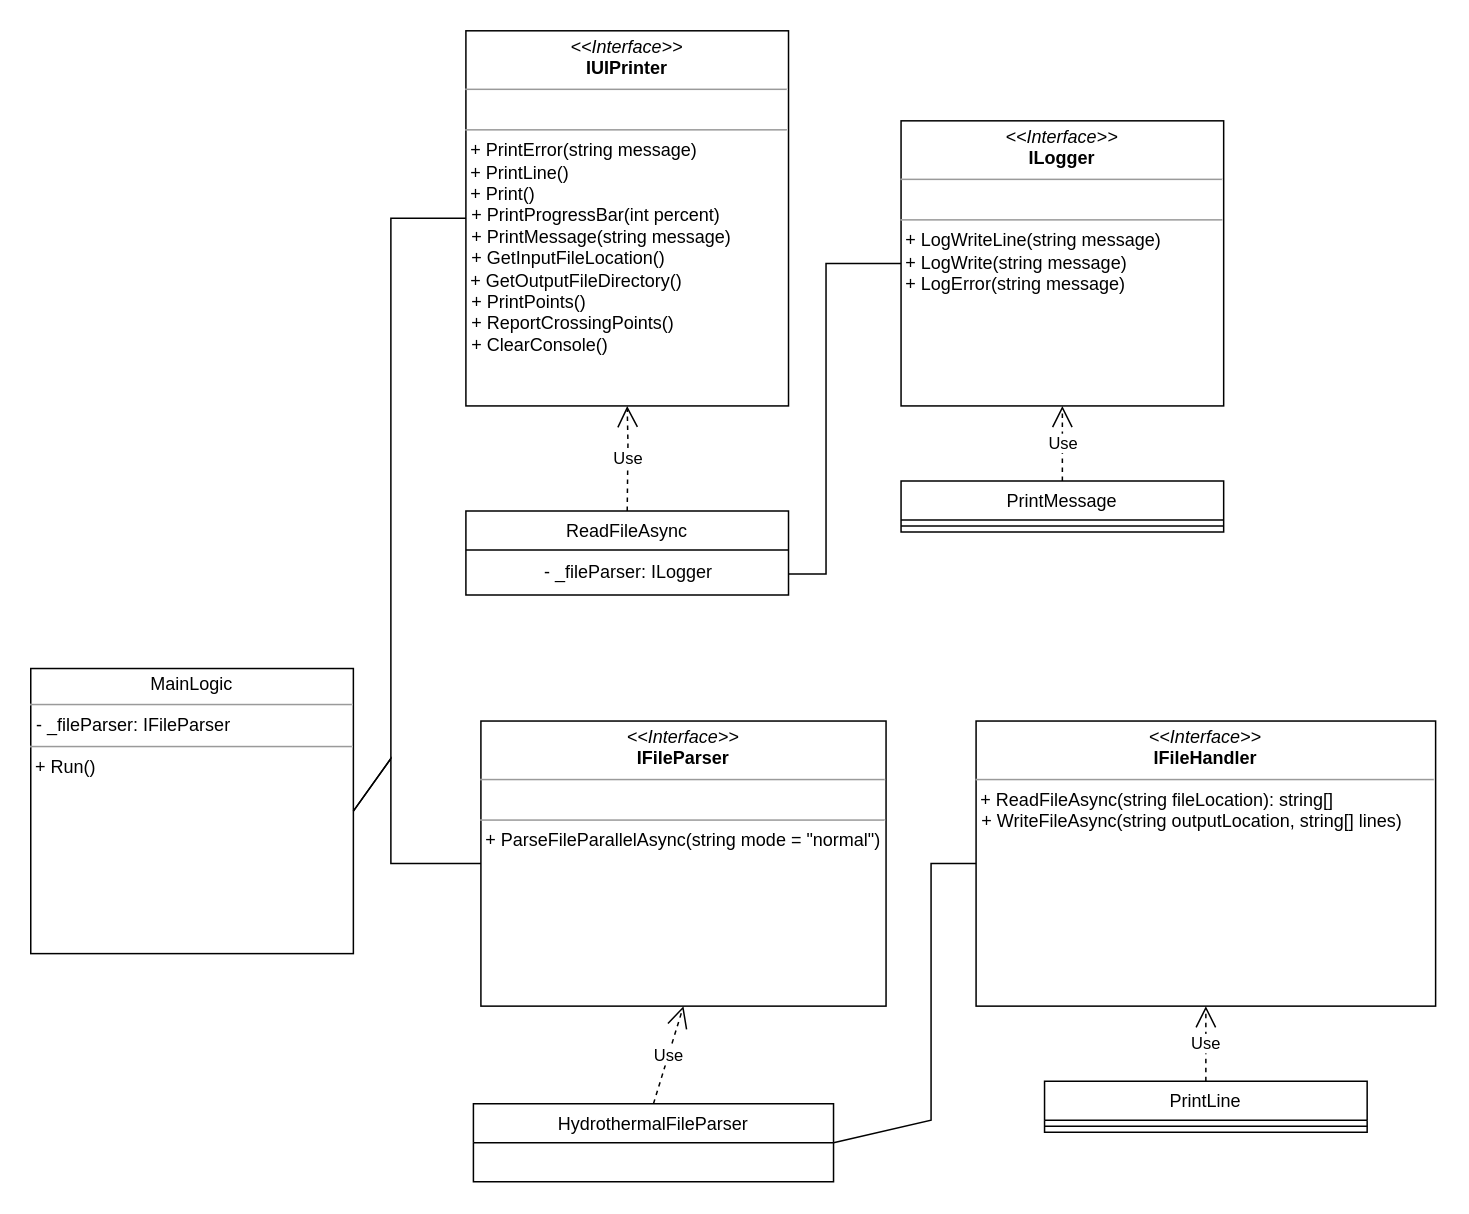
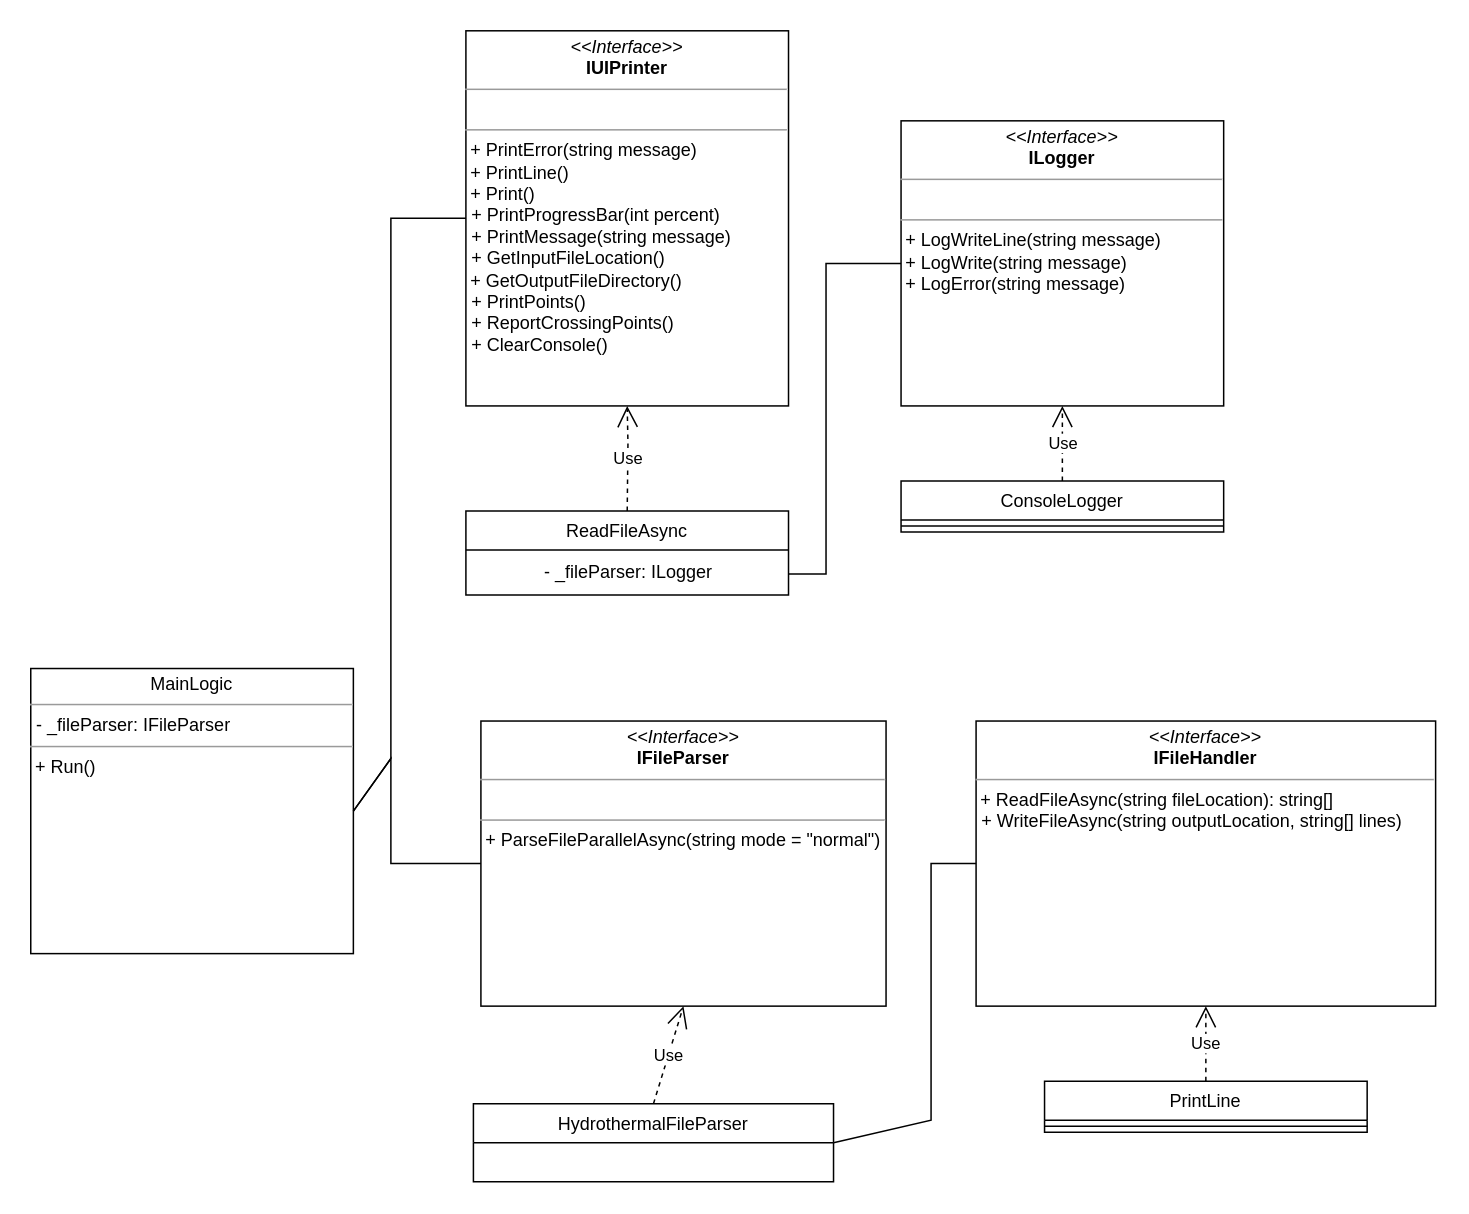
  <mxCell id="0" />
  <mxCell id="1" parent="0" />
  <mxCell id="2" value="&lt;p style=&quot;margin:0px;margin-top:4px;text-align:center;&quot;&gt;&lt;i&gt;&amp;lt;&amp;lt;Interface&amp;gt;&amp;gt;&lt;/i&gt;&lt;br&gt;&lt;b&gt;IFileParser&lt;/b&gt;&lt;br&gt;&lt;/p&gt;&lt;hr size=&quot;1&quot;&gt;&lt;p style=&quot;margin:0px;margin-left:4px;&quot;&gt;&lt;br&gt;&lt;/p&gt;&lt;hr size=&quot;1&quot;&gt;&amp;nbsp;+ ParseFileParallelAsync(string mode = &quot;normal&quot;)" style="verticalAlign=top;align=left;overflow=fill;fontSize=12;fontFamily=Helvetica;html=1;direction=south;" parent="1" vertex="1"><mxGeometry x="320" y="480" width="270" height="190" as="geometry" /></mxCell>
  <mxCell id="3" value="Use" style="endArrow=open;endSize=12;dashed=1;html=1;rounded=0;exitX=0.5;exitY=0;exitDx=0;exitDy=0;entryX=1;entryY=0.5;entryDx=0;entryDy=0;" parent="1" source="20" target="2" edge="1"><mxGeometry width="160" relative="1" as="geometry"><mxPoint x="423.75" y="815" as="sourcePoint" /><mxPoint x="301.25" y="925" as="targetPoint" /><Array as="points" /></mxGeometry></mxCell>
  <mxCell id="4" value="&lt;p style=&quot;margin:0px;margin-top:4px;text-align:center;&quot;&gt;MainLogic&lt;br&gt;&lt;/p&gt;&lt;hr size=&quot;1&quot;&gt;&lt;p style=&quot;margin:0px;margin-left:4px;&quot;&gt;- _fileParser: IFileParser&lt;/p&gt;&lt;hr size=&quot;1&quot;&gt;&amp;nbsp;+ Run()" style="verticalAlign=top;align=left;overflow=fill;fontSize=12;fontFamily=Helvetica;html=1;direction=south;" parent="1" vertex="1"><mxGeometry x="20" y="445" width="215" height="190" as="geometry" /></mxCell>
- <mxCell id="5" value="PrintMessage" style="swimlane;fontStyle=0;align=center;verticalAlign=top;childLayout=stackLayout;horizontal=1;startSize=26;horizontalStack=0;resizeParent=1;resizeParentMax=0;resizeLast=0;collapsible=1;marginBottom=0;" parent="1" vertex="1"><mxGeometry x="600" y="320" width="215" height="34" as="geometry" /></mxCell>
+ <mxCell id="5" value="ConsoleLogger" style="swimlane;fontStyle=0;align=center;verticalAlign=top;childLayout=stackLayout;horizontal=1;startSize=26;horizontalStack=0;resizeParent=1;resizeParentMax=0;resizeLast=0;collapsible=1;marginBottom=0;" parent="1" vertex="1"><mxGeometry x="600" y="320" width="215" height="34" as="geometry" /></mxCell>
  <mxCell id="6" value="" style="line;strokeWidth=1;fillColor=none;align=left;verticalAlign=middle;spacingTop=-1;spacingLeft=3;spacingRight=3;rotatable=0;labelPosition=right;points=[];portConstraint=eastwest;strokeColor=inherit;" parent="5" vertex="1"><mxGeometry y="26" width="215" height="8" as="geometry" /></mxCell>
  <mxCell id="7" value="&lt;p style=&quot;margin:0px;margin-top:4px;text-align:center;&quot;&gt;&lt;i&gt;&amp;lt;&amp;lt;Interface&amp;gt;&amp;gt;&lt;/i&gt;&lt;br&gt;&lt;b&gt;ILogger&lt;/b&gt;&lt;br&gt;&lt;/p&gt;&lt;hr size=&quot;1&quot;&gt;&lt;p style=&quot;margin:0px;margin-left:4px;&quot;&gt;&lt;br&gt;&lt;/p&gt;&lt;hr size=&quot;1&quot;&gt;&amp;nbsp;+ LogWriteLine(string message)&lt;br&gt;&amp;nbsp;+ LogWrite(string message)&lt;br&gt;&amp;nbsp;+ LogError(string message)&lt;br&gt;&amp;nbsp;" style="verticalAlign=top;align=left;overflow=fill;fontSize=12;fontFamily=Helvetica;html=1;direction=south;" parent="1" vertex="1"><mxGeometry x="600" y="80" width="215" height="190" as="geometry" /></mxCell>
  <mxCell id="8" value="Use" style="endArrow=open;endSize=12;dashed=1;html=1;rounded=0;exitX=0.5;exitY=0;exitDx=0;exitDy=0;entryX=1;entryY=0.5;entryDx=0;entryDy=0;" parent="1" source="5" target="7" edge="1"><mxGeometry width="160" relative="1" as="geometry"><mxPoint x="445" y="625" as="sourcePoint" /><mxPoint x="605" y="625" as="targetPoint" /><Array as="points" /></mxGeometry></mxCell>
  <mxCell id="9" value="PrintLine" style="swimlane;fontStyle=0;align=center;verticalAlign=top;childLayout=stackLayout;horizontal=1;startSize=26;horizontalStack=0;resizeParent=1;resizeParentMax=0;resizeLast=0;collapsible=1;marginBottom=0;" parent="1" vertex="1"><mxGeometry x="695.63" y="720" width="215" height="34" as="geometry" /></mxCell>
  <mxCell id="10" value="" style="line;strokeWidth=1;fillColor=none;align=left;verticalAlign=middle;spacingTop=-1;spacingLeft=3;spacingRight=3;rotatable=0;labelPosition=right;points=[];portConstraint=eastwest;strokeColor=inherit;" parent="9" vertex="1"><mxGeometry y="26" width="215" height="8" as="geometry" /></mxCell>
  <mxCell id="11" value="&lt;p style=&quot;margin:0px;margin-top:4px;text-align:center;&quot;&gt;&lt;i&gt;&amp;lt;&amp;lt;Interface&amp;gt;&amp;gt;&lt;/i&gt;&lt;br&gt;&lt;b&gt;IFileHandler&lt;/b&gt;&lt;br&gt;&lt;/p&gt;&lt;hr size=&quot;1&quot;&gt;&lt;p style=&quot;margin:0px;margin-left:4px;&quot;&gt;&lt;/p&gt;&amp;nbsp;+ ReadFileAsync(string fileLocation): string[]&lt;br style=&quot;border-color: var(--border-color);&quot;&gt;&lt;p style=&quot;margin:0px;margin-left:4px;&quot;&gt;+&amp;nbsp;WriteFileAsync(string outputLocation, string[] lines)&lt;/p&gt;" style="verticalAlign=top;align=left;overflow=fill;fontSize=12;fontFamily=Helvetica;html=1;direction=south;" parent="1" vertex="1"><mxGeometry x="650" y="480" width="306.25" height="190" as="geometry" /></mxCell>
  <mxCell id="12" value="Use" style="endArrow=open;endSize=12;dashed=1;html=1;rounded=0;exitX=0.5;exitY=0;exitDx=0;exitDy=0;entryX=1;entryY=0.5;entryDx=0;entryDy=0;" parent="1" source="9" target="11" edge="1"><mxGeometry width="160" relative="1" as="geometry"><mxPoint x="535" y="1105" as="sourcePoint" /><mxPoint x="695" y="1105" as="targetPoint" /><Array as="points" /></mxGeometry></mxCell>
  <mxCell id="13" value="ReadFileAsync" style="swimlane;fontStyle=0;align=center;verticalAlign=top;childLayout=stackLayout;horizontal=1;startSize=26;horizontalStack=0;resizeParent=1;resizeParentMax=0;resizeLast=0;collapsible=1;marginBottom=0;" parent="1" vertex="1"><mxGeometry x="310" y="340" width="215" height="56" as="geometry" /></mxCell>
  <mxCell id="14" value="- _fileParser: ILogger" style="text;html=1;align=center;verticalAlign=middle;resizable=0;points=[];autosize=1;strokeColor=none;fillColor=none;" parent="13" vertex="1"><mxGeometry y="26" width="215" height="30" as="geometry" /></mxCell>
  <mxCell id="15" value="&lt;p style=&quot;margin:0px;margin-top:4px;text-align:center;&quot;&gt;&lt;i&gt;&amp;lt;&amp;lt;Interface&amp;gt;&amp;gt;&lt;/i&gt;&lt;br&gt;&lt;b&gt;IUIPrinter&lt;/b&gt;&lt;br&gt;&lt;/p&gt;&lt;hr size=&quot;1&quot;&gt;&lt;p style=&quot;margin:0px;margin-left:4px;&quot;&gt;&lt;br&gt;&lt;/p&gt;&lt;hr size=&quot;1&quot;&gt;&amp;nbsp;+ PrintError(string message)&lt;br style=&quot;border-color: var(--border-color);&quot;&gt;&amp;nbsp;+ PrintLine()&lt;br&gt;&amp;nbsp;+ Print()&lt;br style=&quot;border-color: var(--border-color);&quot;&gt;&lt;p style=&quot;border-color: var(--border-color); margin: 0px 0px 0px 4px;&quot;&gt;+ PrintProgressBar(int percent)&lt;/p&gt;&lt;p style=&quot;border-color: var(--border-color); margin: 0px 0px 0px 4px;&quot;&gt;+ PrintMessage(string message)&lt;/p&gt;&lt;p style=&quot;border-color: var(--border-color); margin: 0px 0px 0px 4px;&quot;&gt;+ GetInputFileLocation()&lt;br&gt;&lt;/p&gt;&lt;span style=&quot;background-color: initial;&quot;&gt;&amp;nbsp;+ GetOutputFileDirectory()&lt;/span&gt;&lt;br&gt;&lt;p style=&quot;border-color: var(--border-color); margin: 0px 0px 0px 4px;&quot;&gt;+ PrintPoints()&lt;br&gt;&lt;/p&gt;&lt;p style=&quot;border-color: var(--border-color); margin: 0px 0px 0px 4px;&quot;&gt;+ ReportCrossingPoints()&lt;br&gt;&lt;/p&gt;&lt;p style=&quot;border-color: var(--border-color); margin: 0px 0px 0px 4px;&quot;&gt;+ ClearConsole()&lt;br&gt;&lt;/p&gt;&amp;nbsp;" style="verticalAlign=top;align=left;overflow=fill;fontSize=12;fontFamily=Helvetica;html=1;direction=south;" parent="1" vertex="1"><mxGeometry x="310" y="20" width="215" height="250" as="geometry" /></mxCell>
  <mxCell id="16" value="Use" style="endArrow=open;endSize=12;dashed=1;html=1;rounded=0;exitX=0.5;exitY=0;exitDx=0;exitDy=0;entryX=1;entryY=0.5;entryDx=0;entryDy=0;" parent="1" source="13" target="15" edge="1"><mxGeometry width="160" relative="1" as="geometry"><mxPoint x="135" y="425" as="sourcePoint" /><mxPoint x="295" y="425" as="targetPoint" /><Array as="points"><mxPoint x="418" y="295" /></Array></mxGeometry></mxCell>
  <mxCell id="17" value="" style="endArrow=none;html=1;rounded=0;entryX=0.5;entryY=1;entryDx=0;entryDy=0;exitX=1;exitY=0.75;exitDx=0;exitDy=0;" parent="1" source="13" target="7" edge="1"><mxGeometry width="50" height="50" relative="1" as="geometry"><mxPoint x="450" y="400" as="sourcePoint" /><mxPoint x="560" y="600" as="targetPoint" /><Array as="points"><mxPoint x="550" y="382" /><mxPoint x="550" y="375" /><mxPoint x="550" y="175" /></Array></mxGeometry></mxCell>
  <mxCell id="18" value="" style="endArrow=none;html=1;rounded=0;entryX=0.5;entryY=1;entryDx=0;entryDy=0;exitX=0.5;exitY=0;exitDx=0;exitDy=0;" parent="1" source="4" target="15" edge="1"><mxGeometry width="50" height="50" relative="1" as="geometry"><mxPoint x="30" y="332" as="sourcePoint" /><mxPoint x="350" y="500" as="targetPoint" /><Array as="points"><mxPoint x="260" y="505" /><mxPoint x="260" y="390" /><mxPoint x="260" y="145" /></Array></mxGeometry></mxCell>
  <mxCell id="19" value="" style="endArrow=none;html=1;rounded=0;entryX=0.5;entryY=1;entryDx=0;entryDy=0;exitX=0.5;exitY=0;exitDx=0;exitDy=0;" parent="1" target="2" edge="1" source="4"><mxGeometry width="50" height="50" relative="1" as="geometry"><mxPoint x="140" y="505" as="sourcePoint" /><mxPoint x="270" y="230" as="targetPoint" /><Array as="points"><mxPoint x="260" y="505" /><mxPoint x="260" y="575" /></Array></mxGeometry></mxCell>
  <mxCell id="20" value="HydrothermalFileParser" style="swimlane;fontStyle=0;align=center;verticalAlign=top;childLayout=stackLayout;horizontal=1;startSize=26;horizontalStack=0;resizeParent=1;resizeParentMax=0;resizeLast=0;collapsible=1;marginBottom=0;" parent="1" vertex="1"><mxGeometry x="315" y="735" width="240" height="52" as="geometry" /></mxCell>
  <mxCell id="21" value="" style="endArrow=none;html=1;rounded=0;entryX=0.5;entryY=1;entryDx=0;entryDy=0;exitX=1;exitY=0.5;exitDx=0;exitDy=0;" parent="1" source="20" target="11" edge="1"><mxGeometry width="50" height="50" relative="1" as="geometry"><mxPoint x="550" y="850" as="sourcePoint" /><mxPoint x="713.75" y="860" as="targetPoint" /><Array as="points"><mxPoint x="620" y="746" /><mxPoint x="620" y="575" /></Array></mxGeometry></mxCell>
